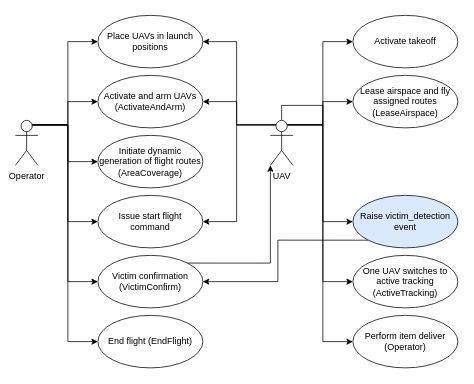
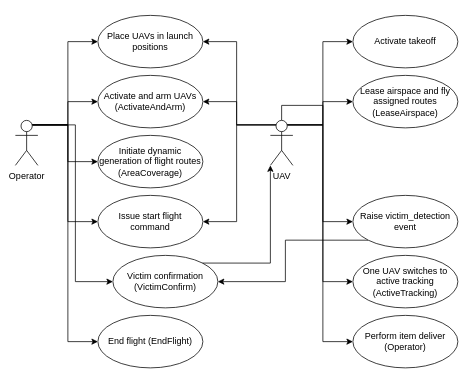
  <mxCell id="0" />
  <mxCell id="1" parent="0" />
  <mxCell id="2" style="edgeStyle=orthogonalEdgeStyle;rounded=0;orthogonalLoop=1;jettySize=auto;html=1;exitX=0.75;exitY=0.1;exitDx=0;exitDy=0;exitPerimeter=0;entryX=0;entryY=0.5;entryDx=0;entryDy=0;" edge="1" parent="1" source="8" target="18"><mxGeometry relative="1" as="geometry" /></mxCell>
  <mxCell id="3" style="edgeStyle=orthogonalEdgeStyle;rounded=0;orthogonalLoop=1;jettySize=auto;html=1;exitX=0.75;exitY=0.1;exitDx=0;exitDy=0;exitPerimeter=0;entryX=0;entryY=0.5;entryDx=0;entryDy=0;" edge="1" parent="1" source="8" target="19"><mxGeometry relative="1" as="geometry" /></mxCell>
  <mxCell id="4" style="edgeStyle=orthogonalEdgeStyle;rounded=0;orthogonalLoop=1;jettySize=auto;html=1;exitX=0.75;exitY=0.1;exitDx=0;exitDy=0;exitPerimeter=0;" edge="1" parent="1" source="8" target="20"><mxGeometry relative="1" as="geometry" /></mxCell>
  <mxCell id="5" style="edgeStyle=orthogonalEdgeStyle;rounded=0;orthogonalLoop=1;jettySize=auto;html=1;exitX=0.75;exitY=0.1;exitDx=0;exitDy=0;exitPerimeter=0;entryX=0;entryY=0.5;entryDx=0;entryDy=0;" edge="1" parent="1" source="8" target="26"><mxGeometry relative="1" as="geometry" /></mxCell>
  <mxCell id="6" style="edgeStyle=orthogonalEdgeStyle;rounded=0;orthogonalLoop=1;jettySize=auto;html=1;exitX=0.75;exitY=0.1;exitDx=0;exitDy=0;exitPerimeter=0;entryX=0;entryY=0.5;entryDx=0;entryDy=0;" edge="1" parent="1" source="8" target="27"><mxGeometry relative="1" as="geometry" /></mxCell>
  <mxCell id="7" style="edgeStyle=orthogonalEdgeStyle;rounded=0;orthogonalLoop=1;jettySize=auto;html=1;exitX=0.75;exitY=0.1;exitDx=0;exitDy=0;exitPerimeter=0;entryX=0;entryY=0.5;entryDx=0;entryDy=0;" edge="1" parent="1" source="8" target="30"><mxGeometry relative="1" as="geometry" /></mxCell>
  <mxCell id="8" value="Operator" style="shape=umlActor;verticalLabelPosition=bottom;verticalAlign=top;html=1;" vertex="1" parent="1"><mxGeometry x="20" y="160" width="30" height="60" as="geometry" /></mxCell>
  <mxCell id="9" style="edgeStyle=orthogonalEdgeStyle;rounded=0;orthogonalLoop=1;jettySize=auto;html=1;exitX=0.75;exitY=0.1;exitDx=0;exitDy=0;exitPerimeter=0;entryX=0;entryY=0.5;entryDx=0;entryDy=0;" edge="1" parent="1" source="17" target="21"><mxGeometry relative="1" as="geometry" /></mxCell>
  <mxCell id="10" style="edgeStyle=orthogonalEdgeStyle;rounded=0;orthogonalLoop=1;jettySize=auto;html=1;exitX=0.25;exitY=0.1;exitDx=0;exitDy=0;exitPerimeter=0;entryX=1;entryY=0.5;entryDx=0;entryDy=0;" edge="1" parent="1" source="17" target="18"><mxGeometry relative="1" as="geometry" /></mxCell>
  <mxCell id="11" style="edgeStyle=orthogonalEdgeStyle;rounded=0;orthogonalLoop=1;jettySize=auto;html=1;exitX=0.75;exitY=0.1;exitDx=0;exitDy=0;exitPerimeter=0;entryX=0;entryY=0.5;entryDx=0;entryDy=0;" edge="1" parent="1" source="17" target="22"><mxGeometry relative="1" as="geometry" /></mxCell>
  <mxCell id="12" style="edgeStyle=orthogonalEdgeStyle;rounded=0;orthogonalLoop=1;jettySize=auto;html=1;exitX=0.75;exitY=0.1;exitDx=0;exitDy=0;exitPerimeter=0;entryX=0;entryY=0.5;entryDx=0;entryDy=0;" edge="1" parent="1" source="17" target="24"><mxGeometry relative="1" as="geometry" /></mxCell>
  <mxCell id="13" style="edgeStyle=orthogonalEdgeStyle;rounded=0;orthogonalLoop=1;jettySize=auto;html=1;exitX=0.75;exitY=0.1;exitDx=0;exitDy=0;exitPerimeter=0;entryX=0;entryY=0.5;entryDx=0;entryDy=0;" edge="1" parent="1" source="17" target="25"><mxGeometry relative="1" as="geometry" /></mxCell>
  <mxCell id="14" style="edgeStyle=orthogonalEdgeStyle;rounded=0;orthogonalLoop=1;jettySize=auto;html=1;exitX=0.25;exitY=0.1;exitDx=0;exitDy=0;exitPerimeter=0;entryX=1;entryY=0.5;entryDx=0;entryDy=0;" edge="1" parent="1" source="17" target="19"><mxGeometry relative="1" as="geometry" /></mxCell>
  <mxCell id="15" style="edgeStyle=orthogonalEdgeStyle;rounded=0;orthogonalLoop=1;jettySize=auto;html=1;exitX=0.25;exitY=0.1;exitDx=0;exitDy=0;exitPerimeter=0;entryX=1;entryY=0.5;entryDx=0;entryDy=0;" edge="1" parent="1" source="17" target="27"><mxGeometry relative="1" as="geometry" /></mxCell>
  <mxCell id="16" style="edgeStyle=orthogonalEdgeStyle;rounded=0;orthogonalLoop=1;jettySize=auto;html=1;exitX=0.5;exitY=0;exitDx=0;exitDy=0;exitPerimeter=0;entryX=0;entryY=0.5;entryDx=0;entryDy=0;" edge="1" parent="1" source="17" target="29"><mxGeometry relative="1" as="geometry" /></mxCell>
  <mxCell id="17" value="UAV" style="shape=umlActor;verticalLabelPosition=bottom;verticalAlign=top;html=1;" vertex="1" parent="1"><mxGeometry x="360" y="160" width="30" height="60" as="geometry" /></mxCell>
  <mxCell id="18" value="Place UAVs in launch positions" style="ellipse;whiteSpace=wrap;html=1;" vertex="1" parent="1"><mxGeometry x="130" y="20" width="140" height="70" as="geometry" /></mxCell>
  <mxCell id="19" value="Activate and arm UAVs (ActivateAndArm)" style="ellipse;whiteSpace=wrap;html=1;" vertex="1" parent="1"><mxGeometry x="130" y="100" width="140" height="70" as="geometry" /></mxCell>
  <mxCell id="20" value="Initiate dynamic generation of flight routes (AreaCoverage)" style="ellipse;whiteSpace=wrap;html=1;" vertex="1" parent="1"><mxGeometry x="130" y="180" width="140" height="70" as="geometry" /></mxCell>
  <mxCell id="21" value="Activate takeoff" style="ellipse;whiteSpace=wrap;html=1;" vertex="1" parent="1"><mxGeometry x="470" y="20" width="140" height="70" as="geometry" /></mxCell>
  <mxCell id="22" value="Lease airspace and fly assigned routes (LeaseAirspace)" style="ellipse;whiteSpace=wrap;html=1;" vertex="1" parent="1"><mxGeometry x="470" y="100" width="140" height="70" as="geometry" /></mxCell>
  <mxCell id="23" style="edgeStyle=orthogonalEdgeStyle;rounded=0;orthogonalLoop=1;jettySize=auto;html=1;exitX=0;exitY=1;exitDx=0;exitDy=0;entryX=1;entryY=0.5;entryDx=0;entryDy=0;" edge="1" parent="1" source="24" target="26"><mxGeometry relative="1" as="geometry" /></mxCell>
- <mxCell id="24" value="Raise victim_detection event" style="ellipse;whiteSpace=wrap;html=1;fillColor=#dae8fc;" vertex="1" parent="1"><mxGeometry x="470" y="260" width="140" height="70" as="geometry" /></mxCell>
+ <mxCell id="24" value="Raise victim_detection event" style="ellipse;whiteSpace=wrap;html=1;" vertex="1" parent="1"><mxGeometry x="470" y="260" width="140" height="70" as="geometry" /></mxCell>
  <mxCell id="25" value="One UAV switches to active tracking (ActiveTracking)" style="ellipse;whiteSpace=wrap;html=1;" vertex="1" parent="1"><mxGeometry x="470" y="340" width="140" height="70" as="geometry" /></mxCell>
- <mxCell id="26" value="Victim confirmation (VictimConfirm)" style="ellipse;whiteSpace=wrap;html=1;" vertex="1" parent="1"><mxGeometry x="130" y="340" width="140" height="70" as="geometry" /></mxCell>
+ <mxCell id="26" value="Victim confirmation (VictimConfirm)" style="ellipse;whiteSpace=wrap;html=1;" vertex="1" parent="1"><mxGeometry x="150" y="340" width="140" height="70" as="geometry" /></mxCell>
  <mxCell id="27" value="Issue start flight command" style="ellipse;whiteSpace=wrap;html=1;" vertex="1" parent="1"><mxGeometry x="130" y="260" width="140" height="70" as="geometry" /></mxCell>
  <mxCell id="28" style="edgeStyle=orthogonalEdgeStyle;rounded=0;orthogonalLoop=1;jettySize=auto;html=1;exitX=1;exitY=0;exitDx=0;exitDy=0;entryX=0;entryY=1;entryDx=0;entryDy=0;entryPerimeter=0;" edge="1" parent="1" source="26" target="17"><mxGeometry relative="1" as="geometry" /></mxCell>
  <mxCell id="29" value="Perform item deliver (Operator)" style="ellipse;whiteSpace=wrap;html=1;" vertex="1" parent="1"><mxGeometry x="470" y="420" width="140" height="70" as="geometry" /></mxCell>
  <mxCell id="30" value="End flight (EndFlight)" style="ellipse;whiteSpace=wrap;html=1;" vertex="1" parent="1"><mxGeometry x="130" y="420" width="140" height="70" as="geometry" /></mxCell>
